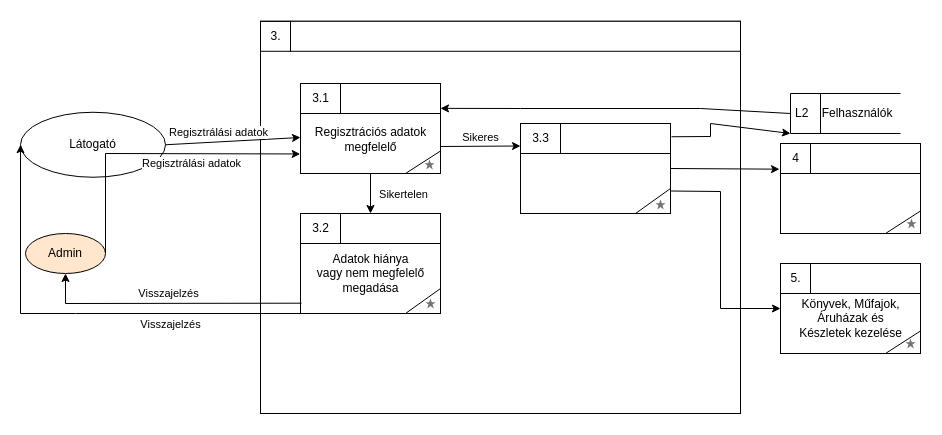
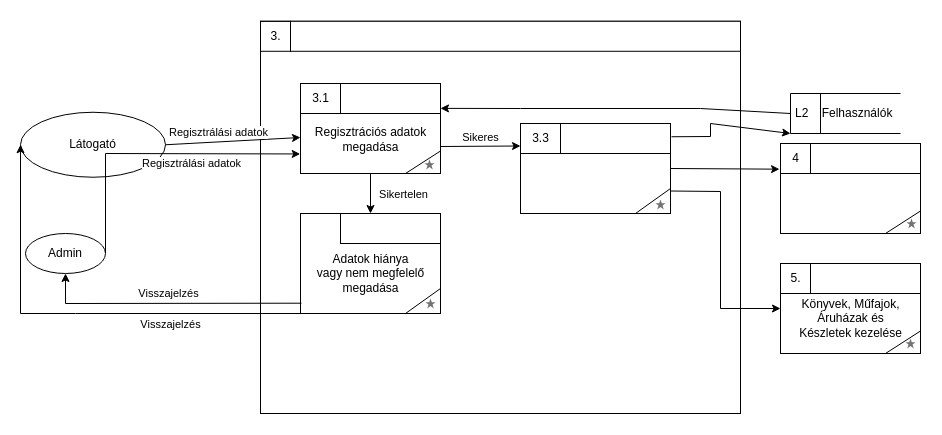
  <mxCell id="0" />
  <mxCell id="1" parent="0" />
  <mxCell id="2" value="" style="group" parent="1" vertex="1" connectable="0"><mxGeometry x="260" y="33" width="480" height="380" as="geometry" /></mxCell>
  <mxCell id="3" value="" style="html=1;dashed=0;whitespace=wrap;rounded=0;sketch=0;strokeColor=#000000;align=left;" parent="2" vertex="1"><mxGeometry y="-12.22" width="480" height="392.22" as="geometry" /></mxCell>
  <mxCell id="4" value="3." style="text;html=1;resizable=0;autosize=1;align=center;verticalAlign=middle;points=[];fillColor=none;rounded=0;sketch=0;strokeColor=#000000;" parent="2" vertex="1"><mxGeometry y="-12.216" width="30" height="30" as="geometry" /></mxCell>
  <mxCell id="5" value="" style="rounded=0;whiteSpace=wrap;html=1;sketch=0;strokeColor=#000000;align=left;" parent="2" vertex="1"><mxGeometry x="30" y="-12.22" width="450" height="30" as="geometry" /></mxCell>
  <mxCell id="6" value="" style="group" parent="2" vertex="1" connectable="0"><mxGeometry x="40" y="50" width="140" height="90" as="geometry" /></mxCell>
  <mxCell id="7" value="" style="html=1;dashed=0;whitespace=wrap;rounded=0;sketch=0;strokeColor=#000000;align=left;" parent="6" vertex="1"><mxGeometry width="140" height="90" as="geometry" /></mxCell>
  <mxCell id="8" value="3.1" style="text;html=1;resizable=0;autosize=1;align=center;verticalAlign=middle;points=[];fillColor=none;rounded=0;sketch=0;strokeColor=#000000;" parent="6" vertex="1"><mxGeometry y="0.005" width="40" height="30" as="geometry" /></mxCell>
- <mxCell id="9" value="Regisztrációs adatok&lt;br&gt;megfelelő" style="text;html=1;resizable=0;autosize=1;align=center;verticalAlign=middle;points=[];fillColor=none;strokeColor=none;rounded=0;sketch=0;" parent="6" vertex="1"><mxGeometry x="5" y="36" width="130" height="40" as="geometry" /></mxCell>
+ <mxCell id="9" value="Regisztrációs adatok&lt;br&gt;megadása" style="text;html=1;resizable=0;autosize=1;align=center;verticalAlign=middle;points=[];fillColor=none;strokeColor=none;rounded=0;sketch=0;" parent="6" vertex="1"><mxGeometry x="5" y="36" width="130" height="40" as="geometry" /></mxCell>
  <mxCell id="10" value="" style="rounded=0;whiteSpace=wrap;html=1;sketch=0;strokeColor=#000000;align=left;" parent="6" vertex="1"><mxGeometry x="40" width="100" height="30" as="geometry" /></mxCell>
  <mxCell id="11" value="" style="dashed=0;aspect=fixed;verticalLabelPosition=bottom;verticalAlign=top;align=center;shape=mxgraph.gmdl.star;strokeColor=none;fillColor=#737373;shadow=0;sketch=0;" parent="6" vertex="1"><mxGeometry x="124" y="76" width="10" height="10" as="geometry" /></mxCell>
  <mxCell id="12" value="" style="endArrow=none;html=1;rounded=0;exitX=0.75;exitY=1;exitDx=0;exitDy=0;entryX=1;entryY=0.75;entryDx=0;entryDy=0;" parent="6" source="7" target="7" edge="1"><mxGeometry width="50" height="50" relative="1" as="geometry"><mxPoint x="155" y="280" as="sourcePoint" /><mxPoint x="190" y="255" as="targetPoint" /></mxGeometry></mxCell>
  <mxCell id="13" value="Adatkezelő" style="group" parent="2" vertex="1" connectable="0"><mxGeometry x="40" y="180" width="155" height="100" as="geometry" /></mxCell>
  <mxCell id="14" value="" style="html=1;dashed=0;whitespace=wrap;rounded=0;sketch=0;strokeColor=#000000;align=left;" parent="13" vertex="1"><mxGeometry width="140" height="100" as="geometry" /></mxCell>
- <mxCell id="15" value="3.2" style="text;html=1;resizable=0;autosize=1;align=center;verticalAlign=middle;points=[];fillColor=none;rounded=0;sketch=0;strokeColor=#000000;" parent="13" vertex="1"><mxGeometry width="40" height="30" as="geometry" /></mxCell>
  <mxCell id="16" value="Adatok hiánya &lt;br&gt;vagy nem megfelelő &lt;br&gt;megadása" style="text;html=1;resizable=0;autosize=1;align=center;verticalAlign=middle;points=[];fillColor=none;strokeColor=none;rounded=0;sketch=0;" parent="13" vertex="1"><mxGeometry x="5" y="30" width="130" height="60" as="geometry" /></mxCell>
  <mxCell id="17" value="" style="rounded=0;whiteSpace=wrap;html=1;sketch=0;strokeColor=#000000;align=left;" parent="13" vertex="1"><mxGeometry x="40" width="100" height="30" as="geometry" /></mxCell>
  <mxCell id="18" value="" style="dashed=0;aspect=fixed;verticalLabelPosition=bottom;verticalAlign=top;align=center;shape=mxgraph.gmdl.star;strokeColor=none;fillColor=#737373;shadow=0;sketch=0;" parent="13" vertex="1"><mxGeometry x="125" y="85" width="10" height="10" as="geometry" /></mxCell>
  <mxCell id="19" value="" style="endArrow=none;html=1;rounded=0;exitX=0.75;exitY=1;exitDx=0;exitDy=0;entryX=1;entryY=0.75;entryDx=0;entryDy=0;" parent="13" source="14" target="14" edge="1"><mxGeometry width="50" height="50" relative="1" as="geometry"><mxPoint x="150" y="40" as="sourcePoint" /><mxPoint x="200" y="-10" as="targetPoint" /></mxGeometry></mxCell>
  <mxCell id="20" value="" style="group" parent="2" vertex="1" connectable="0"><mxGeometry x="270.0" y="100" width="140.0" height="80" as="geometry" /></mxCell>
  <mxCell id="21" value="" style="html=1;dashed=0;whitespace=wrap;rounded=0;sketch=0;strokeColor=#000000;align=left;" parent="20" vertex="1"><mxGeometry x="-10" y="-10" width="150" height="90" as="geometry" /></mxCell>
  <mxCell id="22" value="3.3" style="text;html=1;resizable=0;autosize=1;align=center;verticalAlign=middle;points=[];fillColor=none;rounded=0;sketch=0;strokeColor=#000000;" parent="20" vertex="1"><mxGeometry x="-10" y="-10" width="40" height="30" as="geometry" /></mxCell>
  <mxCell id="23" value="" style="rounded=0;whiteSpace=wrap;html=1;sketch=0;strokeColor=#000000;align=left;" parent="20" vertex="1"><mxGeometry x="30" y="-10" width="110" height="30" as="geometry" /></mxCell>
  <mxCell id="24" value="" style="dashed=0;aspect=fixed;verticalLabelPosition=bottom;verticalAlign=top;align=center;shape=mxgraph.gmdl.star;strokeColor=none;fillColor=#737373;shadow=0;sketch=0;" parent="20" vertex="1"><mxGeometry x="125.0" y="66" width="10" height="10" as="geometry" /></mxCell>
  <mxCell id="25" value="" style="endArrow=none;html=1;rounded=0;exitX=0.75;exitY=1;exitDx=0;exitDy=0;entryX=1;entryY=0.75;entryDx=0;entryDy=0;" parent="20" edge="1"><mxGeometry width="50" height="50" relative="1" as="geometry"><mxPoint x="105.0" y="80" as="sourcePoint" /><mxPoint x="140.0" y="55" as="targetPoint" /></mxGeometry></mxCell>
  <mxCell id="26" value="" style="endArrow=classic;html=1;rounded=0;entryX=0;entryY=0.25;entryDx=0;entryDy=0;" parent="2" target="21" edge="1"><mxGeometry relative="1" as="geometry"><mxPoint x="180" y="113" as="sourcePoint" /><mxPoint x="260" y="190" as="targetPoint" /></mxGeometry></mxCell>
  <mxCell id="27" value="Sikeres" style="edgeLabel;resizable=0;html=1;align=center;verticalAlign=middle;" parent="26" connectable="0" vertex="1"><mxGeometry relative="1" as="geometry"><mxPoint y="-9" as="offset" /></mxGeometry></mxCell>
- <mxCell id="28" value="Admin" style="ellipse;whiteSpace=wrap;html=1;fillColor=#ffe6cc;" parent="1" vertex="1"><mxGeometry x="25" y="233" width="80" height="40" as="geometry" /></mxCell>
+ <mxCell id="28" value="Admin" style="ellipse;whiteSpace=wrap;html=1;" parent="1" vertex="1"><mxGeometry x="25" y="233" width="80" height="40" as="geometry" /></mxCell>
  <mxCell id="29" value="Látogató" style="ellipse;whiteSpace=wrap;html=1;" parent="1" vertex="1"><mxGeometry x="20" y="111.75" width="145" height="65" as="geometry" /></mxCell>
  <mxCell id="30" value="" style="endArrow=classic;html=1;rounded=0;exitX=1;exitY=0.5;exitDx=0;exitDy=0;" parent="1" source="29" edge="1"><mxGeometry relative="1" as="geometry"><mxPoint x="500" y="233" as="sourcePoint" /><mxPoint x="300" y="137" as="targetPoint" /></mxGeometry></mxCell>
  <mxCell id="31" value="Regisztrálási adatok" style="edgeLabel;resizable=0;html=1;align=center;verticalAlign=middle;" parent="30" connectable="0" vertex="1"><mxGeometry relative="1" as="geometry"><mxPoint x="-15" y="-9" as="offset" /></mxGeometry></mxCell>
  <mxCell id="32" value="" style="endArrow=classic;html=1;rounded=0;exitX=1;exitY=0.5;exitDx=0;exitDy=0;entryX=-0.002;entryY=0.783;entryDx=0;entryDy=0;entryPerimeter=0;" parent="1" target="7" edge="1"><mxGeometry relative="1" as="geometry"><mxPoint x="105" y="252.5" as="sourcePoint" /><mxPoint x="295" y="252.5" as="targetPoint" /><Array as="points"><mxPoint x="105" y="153" /></Array></mxGeometry></mxCell>
  <mxCell id="33" value="Regisztrálási adatok" style="edgeLabel;resizable=0;html=1;align=center;verticalAlign=middle;" parent="32" connectable="0" vertex="1"><mxGeometry relative="1" as="geometry"><mxPoint x="38" y="9" as="offset" /></mxGeometry></mxCell>
  <mxCell id="34" value="" style="endArrow=classic;html=1;rounded=0;exitX=0.007;exitY=0.897;exitDx=0;exitDy=0;entryX=0.5;entryY=1;entryDx=0;entryDy=0;exitPerimeter=0;" parent="1" source="14" target="28" edge="1"><mxGeometry relative="1" as="geometry"><mxPoint x="420" y="233" as="sourcePoint" /><mxPoint x="520" y="233" as="targetPoint" /><Array as="points"><mxPoint x="65" y="303" /></Array></mxGeometry></mxCell>
  <mxCell id="35" value="Visszajelzés" style="edgeLabel;resizable=0;html=1;align=center;verticalAlign=middle;" parent="34" connectable="0" vertex="1"><mxGeometry relative="1" as="geometry"><mxPoint y="-10" as="offset" /></mxGeometry></mxCell>
  <mxCell id="36" value="" style="endArrow=classic;html=1;rounded=0;entryX=0;entryY=0.5;entryDx=0;entryDy=0;" parent="1" target="29" edge="1"><mxGeometry relative="1" as="geometry"><mxPoint x="300" y="313" as="sourcePoint" /><mxPoint x="75" y="283" as="targetPoint" /><Array as="points"><mxPoint x="75" y="313" /><mxPoint x="20" y="313" /></Array></mxGeometry></mxCell>
  <mxCell id="37" value="Visszajelzés" style="edgeLabel;resizable=0;html=1;align=center;verticalAlign=middle;" parent="36" connectable="0" vertex="1"><mxGeometry relative="1" as="geometry"><mxPoint x="93" y="10" as="offset" /></mxGeometry></mxCell>
  <mxCell id="38" value="L2&lt;span style=&quot;white-space: pre;&quot;&gt;&#09;&lt;/span&gt;Felhasználók" style="html=1;dashed=0;whitespace=wrap;shape=mxgraph.dfd.dataStoreID;align=left;spacingLeft=3;points=[[0,0],[0.5,0],[1,0],[0,0.5],[1,0.5],[0,1],[0.5,1],[1,1]];" parent="1" vertex="1"><mxGeometry x="790" y="93" width="110" height="40" as="geometry" /></mxCell>
  <mxCell id="39" value="" style="endArrow=classic;html=1;rounded=0;" parent="1" edge="1"><mxGeometry relative="1" as="geometry"><mxPoint x="370" y="173" as="sourcePoint" /><mxPoint x="370" y="213" as="targetPoint" /></mxGeometry></mxCell>
  <mxCell id="40" value="Sikertelen" style="edgeLabel;resizable=0;html=1;align=center;verticalAlign=middle;" parent="39" connectable="0" vertex="1"><mxGeometry relative="1" as="geometry"><mxPoint x="32" as="offset" /></mxGeometry></mxCell>
  <mxCell id="41" value="" style="group" parent="1" vertex="1" connectable="0"><mxGeometry x="780" y="153" width="140" height="80" as="geometry" /></mxCell>
  <mxCell id="42" value="" style="html=1;dashed=0;whitespace=wrap;rounded=0;sketch=0;strokeColor=#000000;align=left;" parent="41" vertex="1"><mxGeometry y="-10" width="140" height="90" as="geometry" /></mxCell>
  <mxCell id="43" value="4" style="text;html=1;resizable=0;autosize=1;align=center;verticalAlign=middle;points=[];fillColor=none;rounded=0;sketch=0;strokeColor=#000000;" parent="41" vertex="1"><mxGeometry y="-10" width="30" height="30" as="geometry" /></mxCell>
  <mxCell id="44" value="" style="rounded=0;whiteSpace=wrap;html=1;sketch=0;strokeColor=#000000;align=left;" parent="41" vertex="1"><mxGeometry x="30" y="-10" width="110" height="30" as="geometry" /></mxCell>
  <mxCell id="45" value="" style="dashed=0;aspect=fixed;verticalLabelPosition=bottom;verticalAlign=top;align=center;shape=mxgraph.gmdl.star;strokeColor=none;fillColor=#737373;shadow=0;sketch=0;" parent="41" vertex="1"><mxGeometry x="126" y="65" width="10" height="10" as="geometry" /></mxCell>
  <mxCell id="46" value="" style="endArrow=none;html=1;rounded=0;exitX=0.75;exitY=1;exitDx=0;exitDy=0;entryX=1;entryY=0.75;entryDx=0;entryDy=0;" parent="41" source="42" target="42" edge="1"><mxGeometry width="50" height="50" relative="1" as="geometry"><mxPoint x="-305" y="230" as="sourcePoint" /><mxPoint x="-270" y="205" as="targetPoint" /></mxGeometry></mxCell>
  <mxCell id="47" value="" style="endArrow=classic;html=1;rounded=0;exitX=1;exitY=0.5;exitDx=0;exitDy=0;entryX=-0.033;entryY=0.856;entryDx=0;entryDy=0;entryPerimeter=0;" parent="1" source="21" target="43" edge="1"><mxGeometry width="50" height="50" relative="1" as="geometry"><mxPoint x="450" y="243" as="sourcePoint" /><mxPoint x="500" y="193" as="targetPoint" /></mxGeometry></mxCell>
  <mxCell id="48" value="" style="group" parent="1" vertex="1" connectable="0"><mxGeometry x="780" y="273" width="140" height="80" as="geometry" /></mxCell>
  <mxCell id="49" value="" style="html=1;dashed=0;whitespace=wrap;rounded=0;sketch=0;strokeColor=#000000;align=left;" parent="48" vertex="1"><mxGeometry y="-10" width="140" height="90" as="geometry" /></mxCell>
  <mxCell id="50" value="5." style="text;html=1;resizable=0;autosize=1;align=center;verticalAlign=middle;points=[];fillColor=none;rounded=0;sketch=0;strokeColor=#000000;" parent="48" vertex="1"><mxGeometry y="-10" width="30" height="30" as="geometry" /></mxCell>
  <mxCell id="51" value="Könyvek, Műfajok,&lt;br&gt;Áruházak és&lt;br&gt;Készletek kezelése" style="text;html=1;resizable=0;autosize=1;align=center;verticalAlign=middle;points=[];fillColor=none;strokeColor=none;rounded=0;sketch=0;" parent="48" vertex="1"><mxGeometry x="5" y="15" width="130" height="60" as="geometry" /></mxCell>
  <mxCell id="52" value="" style="rounded=0;whiteSpace=wrap;html=1;sketch=0;strokeColor=#000000;align=left;" parent="48" vertex="1"><mxGeometry x="30" y="-10" width="110" height="30" as="geometry" /></mxCell>
  <mxCell id="53" value="" style="dashed=0;aspect=fixed;verticalLabelPosition=bottom;verticalAlign=top;align=center;shape=mxgraph.gmdl.star;strokeColor=none;fillColor=#737373;shadow=0;sketch=0;" parent="48" vertex="1"><mxGeometry x="125" y="65" width="10" height="10" as="geometry" /></mxCell>
  <mxCell id="54" value="" style="endArrow=none;html=1;rounded=0;exitX=1;exitY=0.75;exitDx=0;exitDy=0;entryX=0.75;entryY=1;entryDx=0;entryDy=0;" parent="48" source="49" target="49" edge="1"><mxGeometry width="50" height="50" relative="1" as="geometry"><mxPoint x="-315" y="100" as="sourcePoint" /><mxPoint x="-280" y="75" as="targetPoint" /></mxGeometry></mxCell>
  <mxCell id="55" value="" style="endArrow=classic;html=1;rounded=0;exitX=1;exitY=0.75;exitDx=0;exitDy=0;entryX=0;entryY=0.5;entryDx=0;entryDy=0;" parent="1" source="21" target="49" edge="1"><mxGeometry width="50" height="50" relative="1" as="geometry"><mxPoint x="450" y="243" as="sourcePoint" /><mxPoint x="500" y="193" as="targetPoint" /><Array as="points"><mxPoint x="720" y="191" /><mxPoint x="720" y="308" /></Array></mxGeometry></mxCell>
  <mxCell id="56" value="" style="endArrow=none;html=1;rounded=0;exitX=1;exitY=0.829;exitDx=0;exitDy=0;entryX=0;entryY=0.5;entryDx=0;entryDy=0;exitPerimeter=0;startArrow=classic;startFill=1;endFill=0;" parent="1" source="10" target="38" edge="1"><mxGeometry relative="1" as="geometry"><mxPoint x="770" y="123" as="sourcePoint" /><mxPoint x="790" y="133" as="targetPoint" /><Array as="points"><mxPoint x="520" y="108" /><mxPoint x="700" y="108" /></Array></mxGeometry></mxCell>
  <mxCell id="57" value="" style="endArrow=classic;html=1;rounded=0;exitX=1;exitY=0.5;exitDx=0;exitDy=0;entryX=0;entryY=1;entryDx=0;entryDy=0;" parent="1" target="38" edge="1"><mxGeometry width="50" height="50" relative="1" as="geometry"><mxPoint x="671" y="136.25" as="sourcePoint" /><mxPoint x="780" y="137.25" as="targetPoint" /><Array as="points"><mxPoint x="710" y="136" /><mxPoint x="710" y="123" /></Array></mxGeometry></mxCell>
